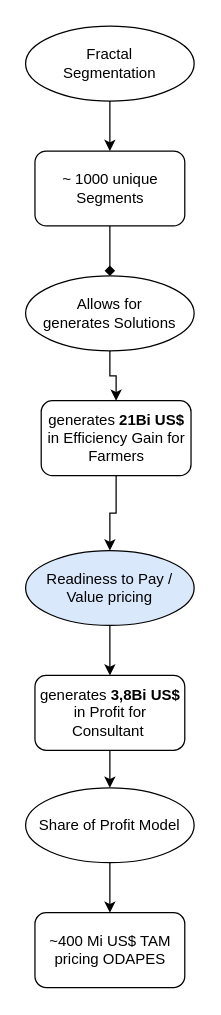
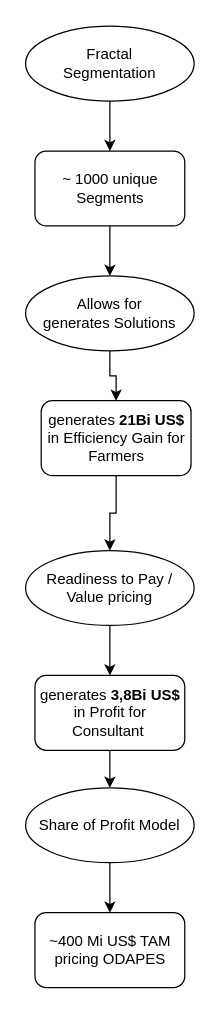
  <mxCell id="0" />
  <mxCell id="1" parent="0" />
- <mxCell id="2" style="edgeStyle=orthogonalEdgeStyle;rounded=0;orthogonalLoop=1;jettySize=auto;html=1;exitX=0.5;exitY=1;exitDx=0;exitDy=0;endArrow=diamond;" edge="1" parent="1" source="3" target="7"><mxGeometry relative="1" as="geometry" /></mxCell>
+ <mxCell id="2" style="edgeStyle=orthogonalEdgeStyle;rounded=0;orthogonalLoop=1;jettySize=auto;html=1;exitX=0.5;exitY=1;exitDx=0;exitDy=0;" edge="1" parent="1" source="3" target="7"><mxGeometry relative="1" as="geometry" /></mxCell>
  <mxCell id="3" value="~ 1000 unique Segments" style="rounded=1;whiteSpace=wrap;html=1;" vertex="1" parent="1"><mxGeometry x="27.5" y="120" width="120" height="60" as="geometry" /></mxCell>
  <mxCell id="4" style="edgeStyle=orthogonalEdgeStyle;rounded=0;orthogonalLoop=1;jettySize=auto;html=1;exitX=0.5;exitY=1;exitDx=0;exitDy=0;entryX=0.5;entryY=0;entryDx=0;entryDy=0;" edge="1" parent="1" source="5" target="3"><mxGeometry relative="1" as="geometry" /></mxCell>
  <mxCell id="5" value="Fractal &lt;br&gt;Segmentation" style="ellipse;whiteSpace=wrap;html=1;" vertex="1" parent="1"><mxGeometry x="20" y="20" width="135" height="60" as="geometry" /></mxCell>
  <mxCell id="6" style="edgeStyle=orthogonalEdgeStyle;rounded=0;orthogonalLoop=1;jettySize=auto;html=1;exitX=0.5;exitY=1;exitDx=0;exitDy=0;entryX=0.5;entryY=0;entryDx=0;entryDy=0;" edge="1" parent="1" source="7" target="11"><mxGeometry relative="1" as="geometry" /></mxCell>
  <mxCell id="7" value="Allows for &lt;br&gt;generates Solutions" style="ellipse;whiteSpace=wrap;html=1;" vertex="1" parent="1"><mxGeometry x="20" y="220" width="135" height="60" as="geometry" /></mxCell>
  <mxCell id="8" style="edgeStyle=orthogonalEdgeStyle;rounded=0;orthogonalLoop=1;jettySize=auto;html=1;exitX=0.5;exitY=1;exitDx=0;exitDy=0;entryX=0.5;entryY=0;entryDx=0;entryDy=0;" edge="1" parent="1" source="9" target="13"><mxGeometry relative="1" as="geometry" /></mxCell>
- <mxCell id="9" value="Readiness to Pay / Value pricing" style="ellipse;whiteSpace=wrap;html=1;fillColor=#dae8fc;" vertex="1" parent="1"><mxGeometry x="20" y="440" width="135" height="60" as="geometry" /></mxCell>
+ <mxCell id="9" value="Readiness to Pay / Value pricing" style="ellipse;whiteSpace=wrap;html=1;" vertex="1" parent="1"><mxGeometry x="20" y="440" width="135" height="60" as="geometry" /></mxCell>
  <mxCell id="10" style="edgeStyle=orthogonalEdgeStyle;rounded=0;orthogonalLoop=1;jettySize=auto;html=1;exitX=0.5;exitY=1;exitDx=0;exitDy=0;entryX=0.5;entryY=0;entryDx=0;entryDy=0;" edge="1" parent="1" source="11" target="9"><mxGeometry relative="1" as="geometry" /></mxCell>
  <mxCell id="11" value="generates &lt;b&gt;21Bi US$&lt;/b&gt; in Efficiency Gain for Farmers" style="rounded=1;whiteSpace=wrap;html=1;" vertex="1" parent="1"><mxGeometry x="32.5" y="320" width="120" height="60" as="geometry" /></mxCell>
  <mxCell id="12" style="edgeStyle=orthogonalEdgeStyle;rounded=0;orthogonalLoop=1;jettySize=auto;html=1;exitX=0.5;exitY=1;exitDx=0;exitDy=0;" edge="1" parent="1" source="13" target="15"><mxGeometry relative="1" as="geometry" /></mxCell>
  <mxCell id="13" value="generates &lt;b&gt;3,8Bi US$&lt;/b&gt; in Profit for Consultant&amp;nbsp;" style="rounded=1;whiteSpace=wrap;html=1;" vertex="1" parent="1"><mxGeometry x="27.5" y="540" width="120" height="60" as="geometry" /></mxCell>
  <mxCell id="14" style="edgeStyle=orthogonalEdgeStyle;rounded=0;orthogonalLoop=1;jettySize=auto;html=1;exitX=0.5;exitY=1;exitDx=0;exitDy=0;" edge="1" parent="1" source="15" target="16"><mxGeometry relative="1" as="geometry" /></mxCell>
  <mxCell id="15" value="Share of Profit Model" style="ellipse;whiteSpace=wrap;html=1;" vertex="1" parent="1"><mxGeometry x="20" y="630" width="135" height="60" as="geometry" /></mxCell>
  <mxCell id="16" value="~400 Mi US$ TAM pricing ODAPES" style="rounded=1;whiteSpace=wrap;html=1;" vertex="1" parent="1"><mxGeometry x="27.5" y="730" width="120" height="60" as="geometry" /></mxCell>
